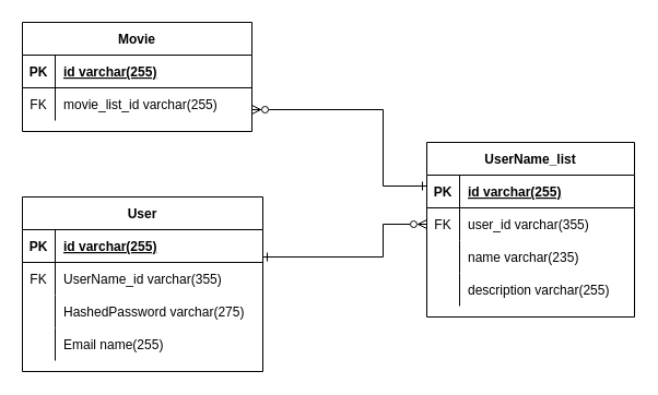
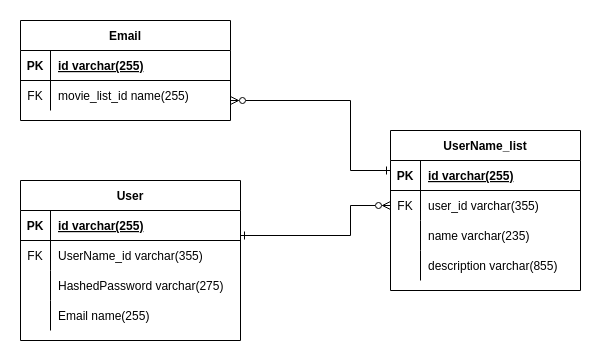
  <mxCell id="0" />
  <mxCell id="1" parent="0" />
  <mxCell id="2" value="UserName_list" style="shape=table;startSize=30;container=1;collapsible=1;childLayout=tableLayout;fixedRows=1;rowLines=0;fontStyle=1;align=center;resizeLast=1;" vertex="1" parent="1"><mxGeometry x="390" y="130" width="190" height="160" as="geometry" /></mxCell>
  <mxCell id="3" value="" style="shape=tableRow;horizontal=0;startSize=0;swimlaneHead=0;swimlaneBody=0;fillColor=none;collapsible=0;dropTarget=0;points=[[0,0.5],[1,0.5]];portConstraint=eastwest;top=0;left=0;right=0;bottom=1;" vertex="1" parent="2"><mxGeometry y="30" width="190" height="30" as="geometry" /></mxCell>
  <mxCell id="4" value="PK" style="shape=partialRectangle;connectable=0;fillColor=none;top=0;left=0;bottom=0;right=0;fontStyle=1;overflow=hidden;" vertex="1" parent="3"><mxGeometry width="30" height="30" as="geometry"><mxRectangle width="30" height="30" as="alternateBounds" /></mxGeometry></mxCell>
  <mxCell id="5" value="id varchar(255)" style="shape=partialRectangle;connectable=0;fillColor=none;top=0;left=0;bottom=0;right=0;align=left;spacingLeft=6;fontStyle=5;overflow=hidden;" vertex="1" parent="3"><mxGeometry x="30" width="160" height="30" as="geometry"><mxRectangle width="160" height="30" as="alternateBounds" /></mxGeometry></mxCell>
  <mxCell id="6" value="" style="shape=tableRow;horizontal=0;startSize=0;swimlaneHead=0;swimlaneBody=0;fillColor=none;collapsible=0;dropTarget=0;points=[[0,0.5],[1,0.5]];portConstraint=eastwest;top=0;left=0;right=0;bottom=0;" vertex="1" parent="2"><mxGeometry y="60" width="190" height="30" as="geometry" /></mxCell>
  <mxCell id="7" value="FK" style="shape=partialRectangle;connectable=0;fillColor=none;top=0;left=0;bottom=0;right=0;editable=1;overflow=hidden;" vertex="1" parent="6"><mxGeometry width="30" height="30" as="geometry"><mxRectangle width="30" height="30" as="alternateBounds" /></mxGeometry></mxCell>
  <mxCell id="8" value="user_id varchar(355)" style="shape=partialRectangle;connectable=0;fillColor=none;top=0;left=0;bottom=0;right=0;align=left;spacingLeft=6;overflow=hidden;" vertex="1" parent="6"><mxGeometry x="30" width="160" height="30" as="geometry"><mxRectangle width="160" height="30" as="alternateBounds" /></mxGeometry></mxCell>
  <mxCell id="9" value="" style="shape=tableRow;horizontal=0;startSize=0;swimlaneHead=0;swimlaneBody=0;fillColor=none;collapsible=0;dropTarget=0;points=[[0,0.5],[1,0.5]];portConstraint=eastwest;top=0;left=0;right=0;bottom=0;" vertex="1" parent="2"><mxGeometry y="90" width="190" height="30" as="geometry" /></mxCell>
  <mxCell id="10" value="" style="shape=partialRectangle;connectable=0;fillColor=none;top=0;left=0;bottom=0;right=0;editable=1;overflow=hidden;" vertex="1" parent="9"><mxGeometry width="30" height="30" as="geometry"><mxRectangle width="30" height="30" as="alternateBounds" /></mxGeometry></mxCell>
  <mxCell id="11" value="name varchar(235)" style="shape=partialRectangle;connectable=0;fillColor=none;top=0;left=0;bottom=0;right=0;align=left;spacingLeft=6;overflow=hidden;" vertex="1" parent="9"><mxGeometry x="30" width="160" height="30" as="geometry"><mxRectangle width="160" height="30" as="alternateBounds" /></mxGeometry></mxCell>
  <mxCell id="12" value="" style="shape=tableRow;horizontal=0;startSize=0;swimlaneHead=0;swimlaneBody=0;fillColor=none;collapsible=0;dropTarget=0;points=[[0,0.5],[1,0.5]];portConstraint=eastwest;top=0;left=0;right=0;bottom=0;" vertex="1" parent="2"><mxGeometry y="120" width="190" height="30" as="geometry" /></mxCell>
  <mxCell id="13" value="" style="shape=partialRectangle;connectable=0;fillColor=none;top=0;left=0;bottom=0;right=0;editable=1;overflow=hidden;" vertex="1" parent="12"><mxGeometry width="30" height="30" as="geometry"><mxRectangle width="30" height="30" as="alternateBounds" /></mxGeometry></mxCell>
- <mxCell id="14" value="description varchar(255)" style="shape=partialRectangle;connectable=0;fillColor=none;top=0;left=0;bottom=0;right=0;align=left;spacingLeft=6;overflow=hidden;" vertex="1" parent="12"><mxGeometry x="30" width="160" height="30" as="geometry"><mxRectangle width="160" height="30" as="alternateBounds" /></mxGeometry></mxCell>
+ <mxCell id="14" value="description varchar(855)" style="shape=partialRectangle;connectable=0;fillColor=none;top=0;left=0;bottom=0;right=0;align=left;spacingLeft=6;overflow=hidden;" vertex="1" parent="12"><mxGeometry x="30" width="160" height="30" as="geometry"><mxRectangle width="160" height="30" as="alternateBounds" /></mxGeometry></mxCell>
  <mxCell id="15" value="User" style="shape=table;startSize=30;container=1;collapsible=1;childLayout=tableLayout;fixedRows=1;rowLines=0;fontStyle=1;align=center;resizeLast=1;" vertex="1" parent="1"><mxGeometry x="20" y="180" width="220" height="160" as="geometry" /></mxCell>
  <mxCell id="16" value="" style="shape=tableRow;horizontal=0;startSize=0;swimlaneHead=0;swimlaneBody=0;fillColor=none;collapsible=0;dropTarget=0;points=[[0,0.5],[1,0.5]];portConstraint=eastwest;top=0;left=0;right=0;bottom=1;" vertex="1" parent="15"><mxGeometry y="30" width="220" height="30" as="geometry" /></mxCell>
  <mxCell id="17" value="PK" style="shape=partialRectangle;connectable=0;fillColor=none;top=0;left=0;bottom=0;right=0;fontStyle=1;overflow=hidden;" vertex="1" parent="16"><mxGeometry width="30" height="30" as="geometry"><mxRectangle width="30" height="30" as="alternateBounds" /></mxGeometry></mxCell>
  <mxCell id="18" value="id varchar(255)" style="shape=partialRectangle;connectable=0;fillColor=none;top=0;left=0;bottom=0;right=0;align=left;spacingLeft=6;fontStyle=5;overflow=hidden;" vertex="1" parent="16"><mxGeometry x="30" width="190" height="30" as="geometry"><mxRectangle width="190" height="30" as="alternateBounds" /></mxGeometry></mxCell>
  <mxCell id="19" value="" style="shape=tableRow;horizontal=0;startSize=0;swimlaneHead=0;swimlaneBody=0;fillColor=none;collapsible=0;dropTarget=0;points=[[0,0.5],[1,0.5]];portConstraint=eastwest;top=0;left=0;right=0;bottom=0;" vertex="1" parent="15"><mxGeometry y="60" width="220" height="30" as="geometry" /></mxCell>
  <mxCell id="20" value="FK" style="shape=partialRectangle;connectable=0;fillColor=none;top=0;left=0;bottom=0;right=0;editable=1;overflow=hidden;" vertex="1" parent="19"><mxGeometry width="30" height="30" as="geometry"><mxRectangle width="30" height="30" as="alternateBounds" /></mxGeometry></mxCell>
  <mxCell id="21" value="UserName_id varchar(355)" style="shape=partialRectangle;connectable=0;fillColor=none;top=0;left=0;bottom=0;right=0;align=left;spacingLeft=6;overflow=hidden;" vertex="1" parent="19"><mxGeometry x="30" width="190" height="30" as="geometry"><mxRectangle width="190" height="30" as="alternateBounds" /></mxGeometry></mxCell>
  <mxCell id="22" value="" style="shape=tableRow;horizontal=0;startSize=0;swimlaneHead=0;swimlaneBody=0;fillColor=none;collapsible=0;dropTarget=0;points=[[0,0.5],[1,0.5]];portConstraint=eastwest;top=0;left=0;right=0;bottom=0;" vertex="1" parent="15"><mxGeometry y="90" width="220" height="30" as="geometry" /></mxCell>
  <mxCell id="23" value="" style="shape=partialRectangle;connectable=0;fillColor=none;top=0;left=0;bottom=0;right=0;editable=1;overflow=hidden;" vertex="1" parent="22"><mxGeometry width="30" height="30" as="geometry"><mxRectangle width="30" height="30" as="alternateBounds" /></mxGeometry></mxCell>
  <mxCell id="24" value="HashedPassword varchar(275)" style="shape=partialRectangle;connectable=0;fillColor=none;top=0;left=0;bottom=0;right=0;align=left;spacingLeft=6;overflow=hidden;" vertex="1" parent="22"><mxGeometry x="30" width="190" height="30" as="geometry"><mxRectangle width="190" height="30" as="alternateBounds" /></mxGeometry></mxCell>
  <mxCell id="25" value="" style="shape=tableRow;horizontal=0;startSize=0;swimlaneHead=0;swimlaneBody=0;fillColor=none;collapsible=0;dropTarget=0;points=[[0,0.5],[1,0.5]];portConstraint=eastwest;top=0;left=0;right=0;bottom=0;" vertex="1" parent="15"><mxGeometry y="120" width="220" height="30" as="geometry" /></mxCell>
  <mxCell id="26" value="" style="shape=partialRectangle;connectable=0;fillColor=none;top=0;left=0;bottom=0;right=0;editable=1;overflow=hidden;" vertex="1" parent="25"><mxGeometry width="30" height="30" as="geometry"><mxRectangle width="30" height="30" as="alternateBounds" /></mxGeometry></mxCell>
  <mxCell id="27" value="Email name(255)" style="shape=partialRectangle;connectable=0;fillColor=none;top=0;left=0;bottom=0;right=0;align=left;spacingLeft=6;overflow=hidden;" vertex="1" parent="25"><mxGeometry x="30" width="190" height="30" as="geometry"><mxRectangle width="190" height="30" as="alternateBounds" /></mxGeometry></mxCell>
- <mxCell id="28" value="Movie" style="shape=table;startSize=30;container=1;collapsible=1;childLayout=tableLayout;fixedRows=1;rowLines=0;fontStyle=1;align=center;resizeLast=1;" vertex="1" parent="1"><mxGeometry x="20" y="20" width="210.0" height="100" as="geometry" /></mxCell>
+ <mxCell id="28" value="Email" style="shape=table;startSize=30;container=1;collapsible=1;childLayout=tableLayout;fixedRows=1;rowLines=0;fontStyle=1;align=center;resizeLast=1;" vertex="1" parent="1"><mxGeometry x="20" y="20" width="210.0" height="100" as="geometry" /></mxCell>
  <mxCell id="29" value="" style="shape=tableRow;horizontal=0;startSize=0;swimlaneHead=0;swimlaneBody=0;fillColor=none;collapsible=0;dropTarget=0;points=[[0,0.5],[1,0.5]];portConstraint=eastwest;top=0;left=0;right=0;bottom=1;" vertex="1" parent="28"><mxGeometry y="30" width="210.0" height="30" as="geometry" /></mxCell>
  <mxCell id="30" value="PK" style="shape=partialRectangle;connectable=0;fillColor=none;top=0;left=0;bottom=0;right=0;fontStyle=1;overflow=hidden;" vertex="1" parent="29"><mxGeometry width="30" height="30" as="geometry"><mxRectangle width="30" height="30" as="alternateBounds" /></mxGeometry></mxCell>
  <mxCell id="31" value="id varchar(255)" style="shape=partialRectangle;connectable=0;fillColor=none;top=0;left=0;bottom=0;right=0;align=left;spacingLeft=6;fontStyle=5;overflow=hidden;" vertex="1" parent="29"><mxGeometry x="30" width="180.0" height="30" as="geometry"><mxRectangle width="180.0" height="30" as="alternateBounds" /></mxGeometry></mxCell>
  <mxCell id="32" value="" style="shape=tableRow;horizontal=0;startSize=0;swimlaneHead=0;swimlaneBody=0;fillColor=none;collapsible=0;dropTarget=0;points=[[0,0.5],[1,0.5]];portConstraint=eastwest;top=0;left=0;right=0;bottom=0;" vertex="1" parent="28"><mxGeometry y="60" width="210.0" height="30" as="geometry" /></mxCell>
  <mxCell id="33" value="FK" style="shape=partialRectangle;connectable=0;fillColor=none;top=0;left=0;bottom=0;right=0;editable=1;overflow=hidden;" vertex="1" parent="32"><mxGeometry width="30" height="30" as="geometry"><mxRectangle width="30" height="30" as="alternateBounds" /></mxGeometry></mxCell>
- <mxCell id="34" value="movie_list_id varchar(255)" style="shape=partialRectangle;connectable=0;fillColor=none;top=0;left=0;bottom=0;right=0;align=left;spacingLeft=6;overflow=hidden;" vertex="1" parent="32"><mxGeometry x="30" width="180.0" height="30" as="geometry"><mxRectangle width="180.0" height="30" as="alternateBounds" /></mxGeometry></mxCell>
+ <mxCell id="34" value="movie_list_id name(255)" style="shape=partialRectangle;connectable=0;fillColor=none;top=0;left=0;bottom=0;right=0;align=left;spacingLeft=6;overflow=hidden;" vertex="1" parent="32"><mxGeometry x="30" width="180.0" height="30" as="geometry"><mxRectangle width="180.0" height="30" as="alternateBounds" /></mxGeometry></mxCell>
  <mxCell id="35" style="edgeStyle=orthogonalEdgeStyle;rounded=0;orthogonalLoop=1;jettySize=auto;html=1;startArrow=ERzeroToMany;startFill=0;endArrow=ERone;endFill=0;" edge="1" parent="1" source="32" target="3"><mxGeometry relative="1" as="geometry"><Array as="points"><mxPoint x="350" y="100" /><mxPoint x="350" y="170" /></Array></mxGeometry></mxCell>
  <mxCell id="36" style="edgeStyle=orthogonalEdgeStyle;rounded=0;orthogonalLoop=1;jettySize=auto;html=1;endArrow=ERzeroToMany;endFill=0;startArrow=ERone;startFill=0;" edge="1" parent="1" source="16" target="6"><mxGeometry relative="1" as="geometry"><Array as="points"><mxPoint x="350" y="235" /><mxPoint x="350" y="205" /></Array></mxGeometry></mxCell>
